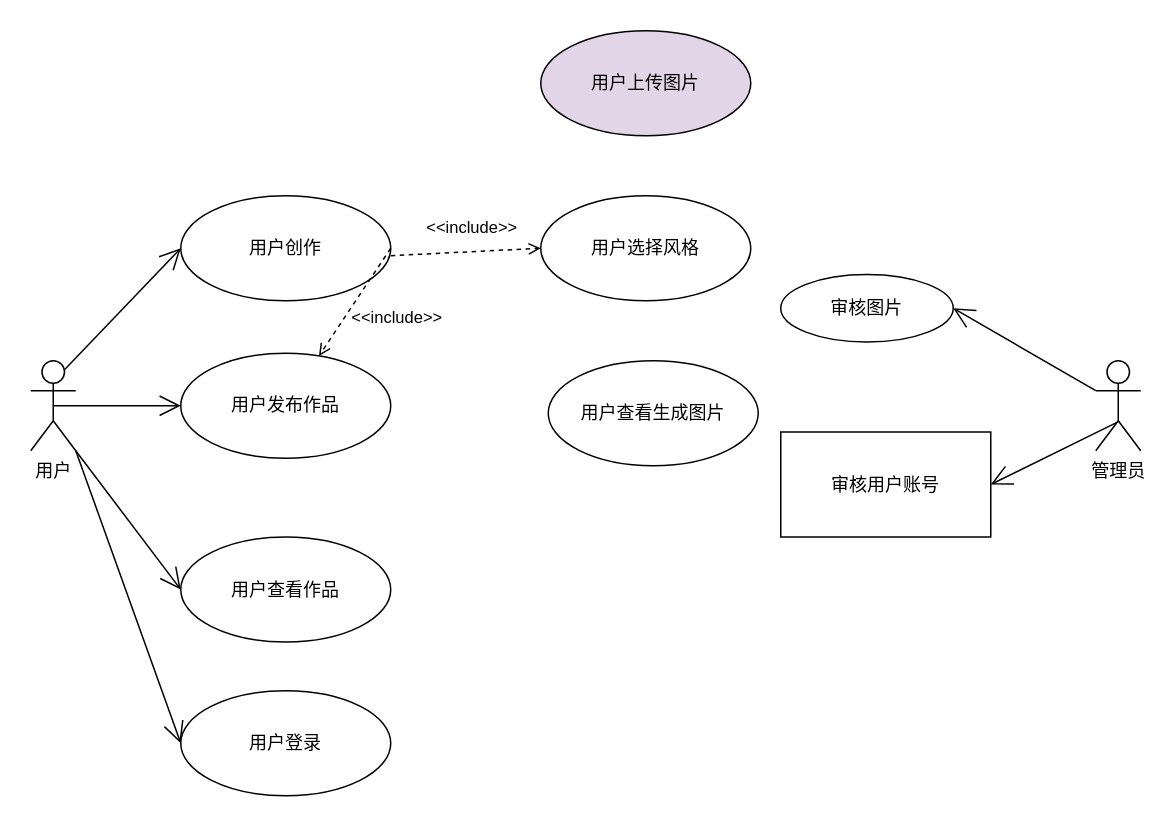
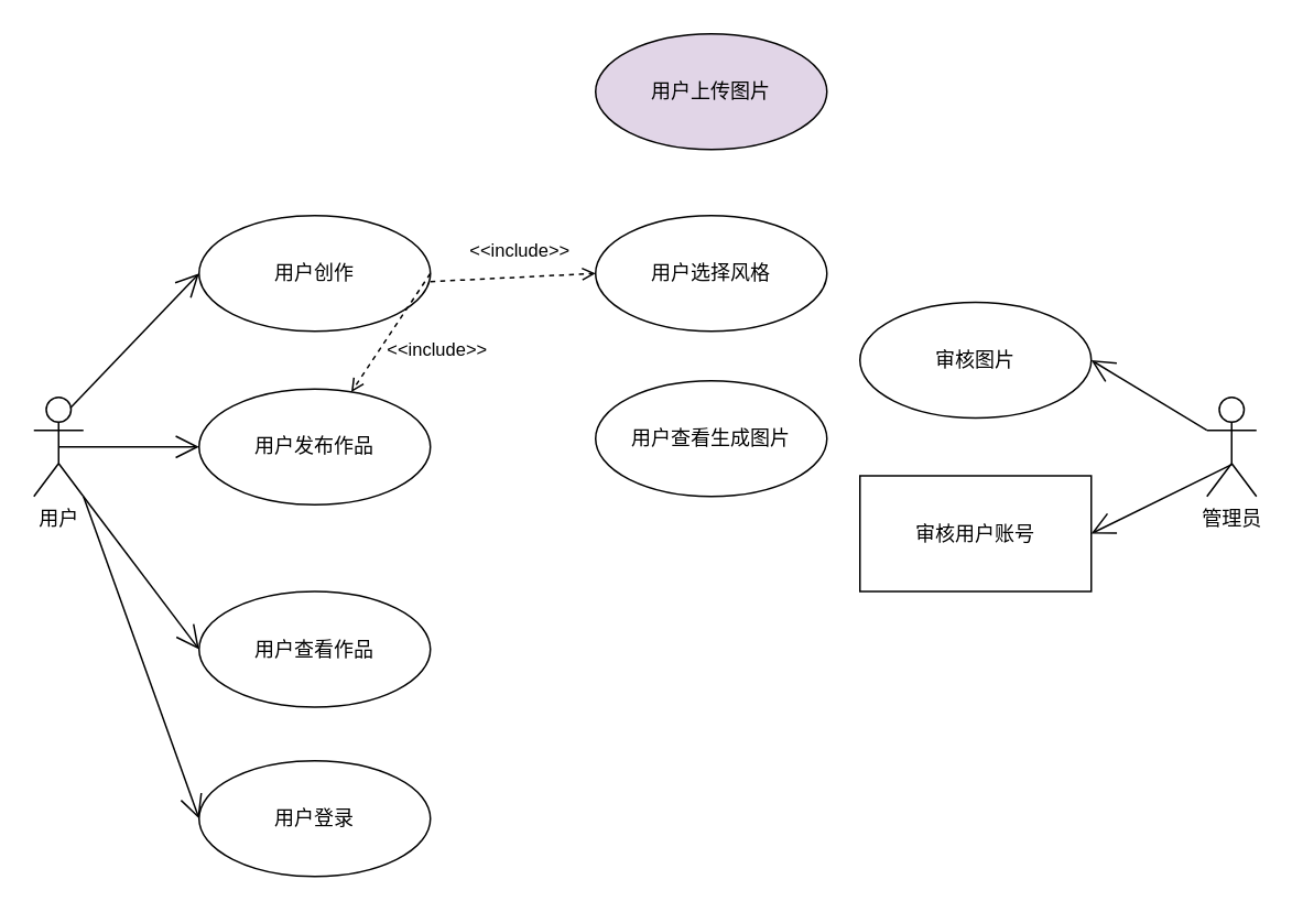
  <mxCell id="0" />
  <mxCell id="1" parent="0" />
  <mxCell id="2" value="管理员" style="shape=umlActor;verticalLabelPosition=bottom;verticalAlign=top;html=1;" parent="1" vertex="1"><mxGeometry x="730" y="240" width="30" height="60" as="geometry" /></mxCell>
  <mxCell id="3" value="用户上传图片" style="ellipse;whiteSpace=wrap;html=1;fillColor=#e1d5e7;" parent="1" vertex="1"><mxGeometry x="360" y="20" width="140" height="70" as="geometry" /></mxCell>
  <mxCell id="4" value="用户选择风格" style="ellipse;whiteSpace=wrap;html=1;" parent="1" vertex="1"><mxGeometry x="360" y="130" width="140" height="70" as="geometry" /></mxCell>
- <mxCell id="5" value="用户查看生成图片" style="ellipse;whiteSpace=wrap;html=1;" parent="1" vertex="1"><mxGeometry x="365" y="240" width="140" height="70" as="geometry" /></mxCell>
+ <mxCell id="5" value="用户查看生成图片" style="ellipse;whiteSpace=wrap;html=1;" parent="1" vertex="1"><mxGeometry x="360" y="230" width="140" height="70" as="geometry" /></mxCell>
  <mxCell id="6" value="用户发布作品" style="ellipse;whiteSpace=wrap;html=1;" parent="1" vertex="1"><mxGeometry x="120" y="235" width="140" height="70" as="geometry" /></mxCell>
  <mxCell id="7" value="用户查看作品" style="ellipse;whiteSpace=wrap;html=1;" parent="1" vertex="1"><mxGeometry x="120" y="357.5" width="140" height="70" as="geometry" /></mxCell>
- <mxCell id="8" value="审核图片" style="ellipse;whiteSpace=wrap;html=1;" parent="1" vertex="1"><mxGeometry x="520" y="182.5" width="115" height="45" as="geometry" /></mxCell>
+ <mxCell id="8" value="审核图片" style="ellipse;whiteSpace=wrap;html=1;" parent="1" vertex="1"><mxGeometry x="520" y="182.5" width="140" height="70" as="geometry" /></mxCell>
  <mxCell id="9" value="审核用户账号" style="whiteSpace=wrap;html=1;rounded=0;" parent="1" vertex="1"><mxGeometry x="520" y="287.5" width="140" height="70" as="geometry" /></mxCell>
  <mxCell id="10" value="用户" style="shape=umlActor;verticalLabelPosition=bottom;verticalAlign=top;html=1;" parent="1" vertex="1"><mxGeometry x="20" y="240" width="30" height="60" as="geometry" /></mxCell>
  <mxCell id="11" value="" style="endArrow=open;endFill=1;endSize=12;html=1;rounded=0;exitX=0.5;exitY=0.5;exitDx=0;exitDy=0;exitPerimeter=0;entryX=0;entryY=0.5;entryDx=0;entryDy=0;" parent="1" source="10" target="6" edge="1"><mxGeometry width="160" relative="1" as="geometry"><mxPoint x="60" y="270" as="sourcePoint" /><mxPoint x="140" y="305" as="targetPoint" /></mxGeometry></mxCell>
  <mxCell id="12" value="" style="endArrow=open;endFill=1;endSize=12;html=1;rounded=0;exitX=1;exitY=1;exitDx=0;exitDy=0;exitPerimeter=0;entryX=0;entryY=0.5;entryDx=0;entryDy=0;" parent="1" source="10" target="7" edge="1"><mxGeometry width="160" relative="1" as="geometry"><mxPoint x="45" y="280" as="sourcePoint" /><mxPoint x="140" y="400" as="targetPoint" /></mxGeometry></mxCell>
  <mxCell id="13" value="" style="endArrow=open;endFill=1;endSize=12;html=1;rounded=0;exitX=0;exitY=0.333;exitDx=0;exitDy=0;exitPerimeter=0;entryX=1;entryY=0.5;entryDx=0;entryDy=0;" parent="1" source="2" target="8" edge="1"><mxGeometry width="160" relative="1" as="geometry"><mxPoint x="720" y="220" as="sourcePoint" /><mxPoint x="880" y="220" as="targetPoint" /></mxGeometry></mxCell>
  <mxCell id="14" value="" style="endArrow=open;endFill=1;endSize=12;html=1;rounded=0;exitX=0.506;exitY=0.677;exitDx=0;exitDy=0;exitPerimeter=0;entryX=1;entryY=0.5;entryDx=0;entryDy=0;" parent="1" source="2" target="9" edge="1"><mxGeometry width="160" relative="1" as="geometry"><mxPoint x="740" y="270" as="sourcePoint" /><mxPoint x="670" y="228" as="targetPoint" /></mxGeometry></mxCell>
  <mxCell id="15" value="用户登录" style="ellipse;whiteSpace=wrap;html=1;" parent="1" vertex="1"><mxGeometry x="120" y="460" width="140" height="70" as="geometry" /></mxCell>
  <mxCell id="16" value="用户创作" style="ellipse;whiteSpace=wrap;html=1;" parent="1" vertex="1"><mxGeometry x="120" y="130" width="140" height="70" as="geometry" /></mxCell>
  <mxCell id="17" value="" style="endArrow=open;endFill=1;endSize=12;html=1;rounded=0;exitX=0.75;exitY=0.1;exitDx=0;exitDy=0;exitPerimeter=0;entryX=0;entryY=0.5;entryDx=0;entryDy=0;" parent="1" source="10" target="16" edge="1"><mxGeometry width="160" relative="1" as="geometry"><mxPoint x="45" y="280" as="sourcePoint" /><mxPoint x="140" y="400" as="targetPoint" /></mxGeometry></mxCell>
  <mxCell id="18" value="&amp;lt;&amp;lt;include&amp;gt;&amp;gt;" style="html=1;verticalAlign=bottom;labelBackgroundColor=none;endArrow=open;endFill=0;dashed=1;rounded=0;exitX=1;exitY=0.5;exitDx=0;exitDy=0;" edge="1" parent="1" source="16" target="6"><mxGeometry x="0.015" y="34" width="160" relative="1" as="geometry"><mxPoint x="210" y="110" as="sourcePoint" /><mxPoint x="370" y="110" as="targetPoint" /><mxPoint as="offset" /></mxGeometry></mxCell>
  <mxCell id="19" value="&amp;lt;&amp;lt;include&amp;gt;&amp;gt;" style="html=1;verticalAlign=bottom;labelBackgroundColor=none;endArrow=open;endFill=0;dashed=1;rounded=0;entryX=0;entryY=0.5;entryDx=0;entryDy=0;exitX=1;exitY=0.571;exitDx=0;exitDy=0;exitPerimeter=0;" edge="1" parent="1" source="16" target="4"><mxGeometry x="0.08" y="7" width="160" relative="1" as="geometry"><mxPoint x="270" y="175" as="sourcePoint" /><mxPoint x="345" y="65" as="targetPoint" /><mxPoint as="offset" /></mxGeometry></mxCell>
  <mxCell id="20" value="" style="endArrow=open;endFill=1;endSize=12;html=1;rounded=0;entryX=0;entryY=0.5;entryDx=0;entryDy=0;" edge="1" parent="1" target="15"><mxGeometry width="160" relative="1" as="geometry"><mxPoint x="50" y="300" as="sourcePoint" /><mxPoint x="130" y="403" as="targetPoint" /></mxGeometry></mxCell>
